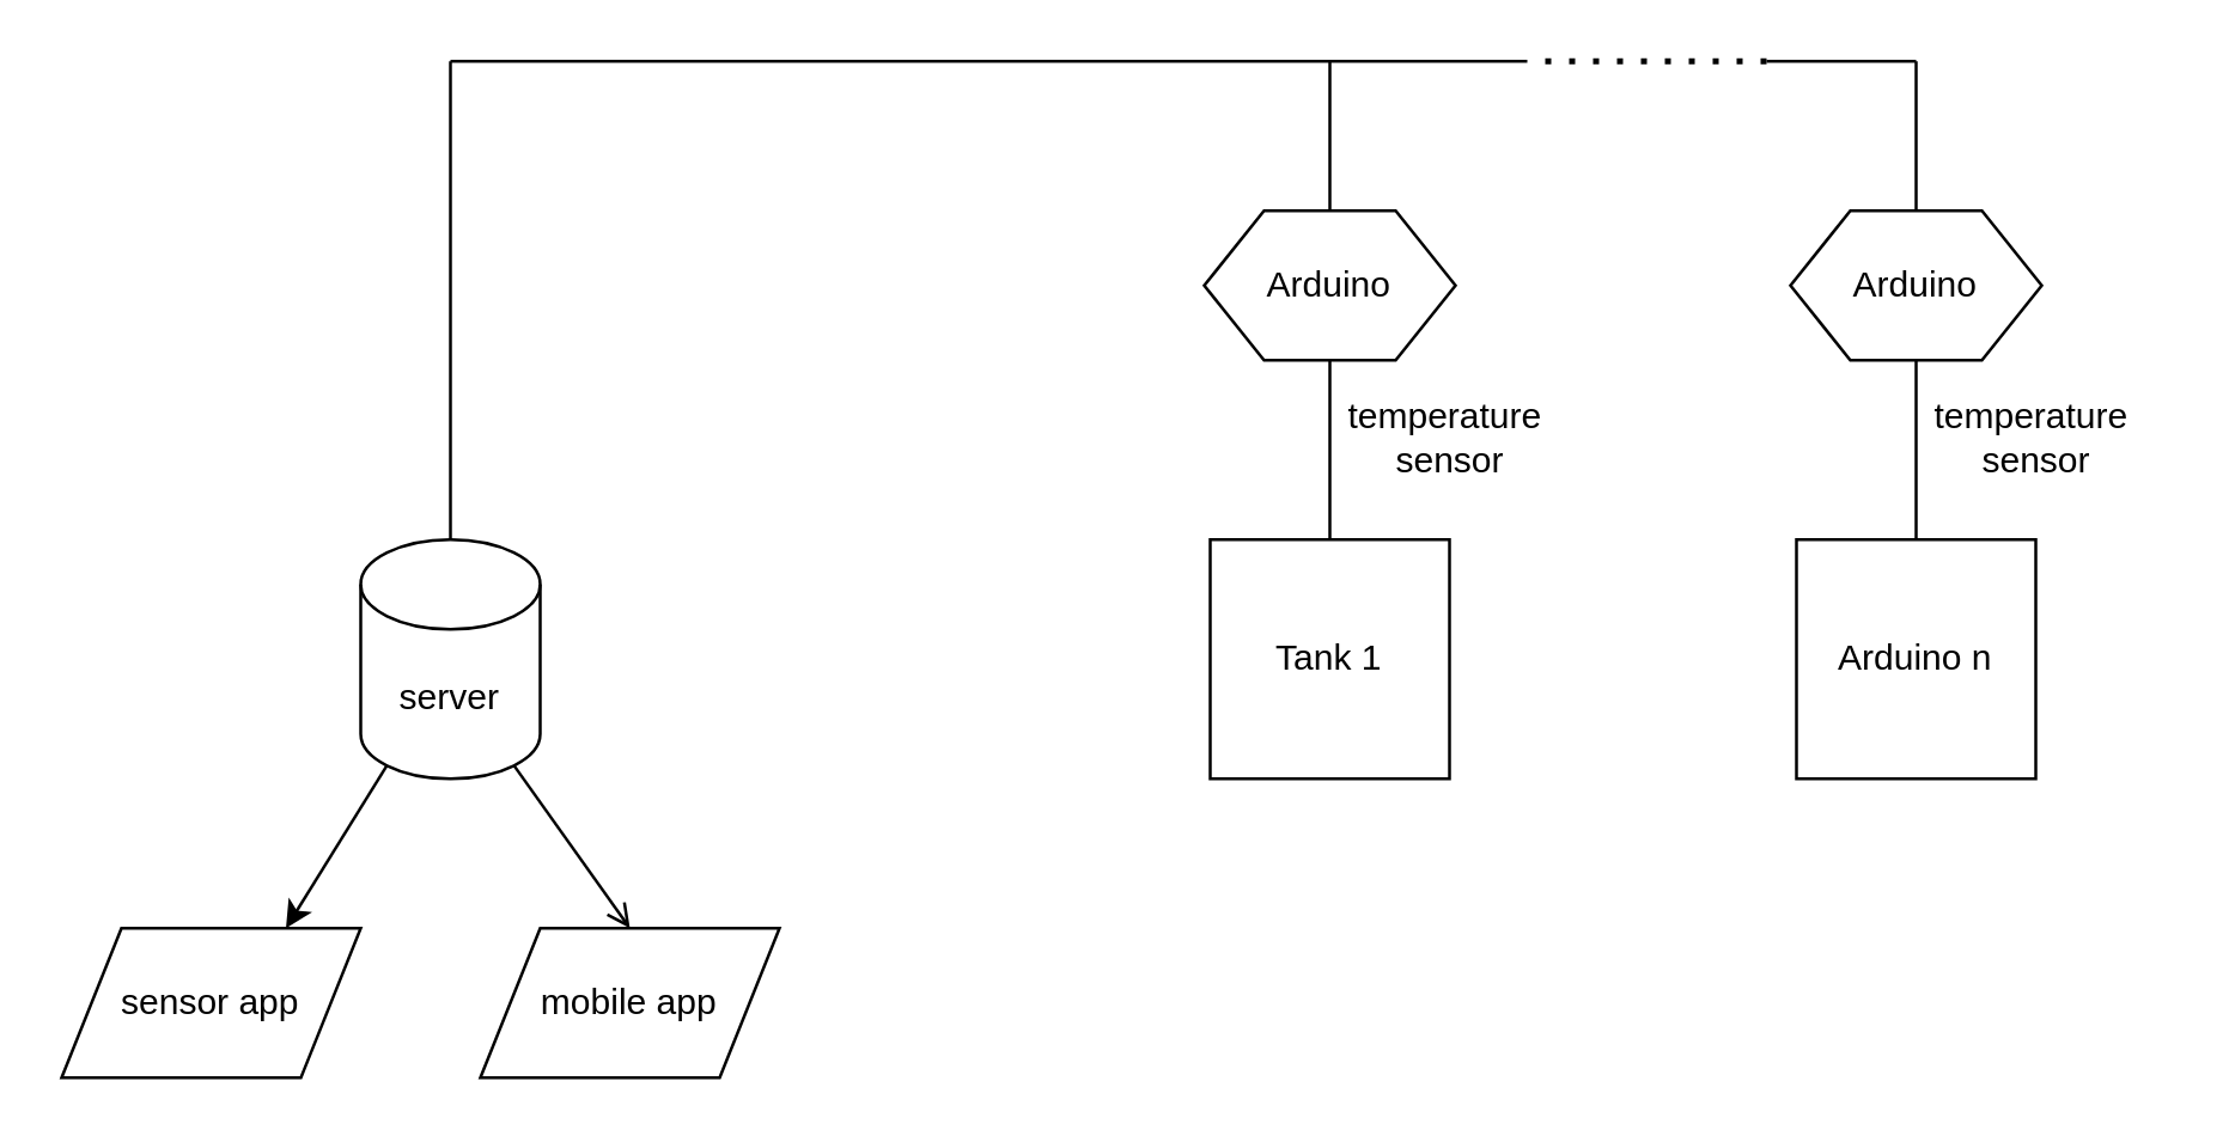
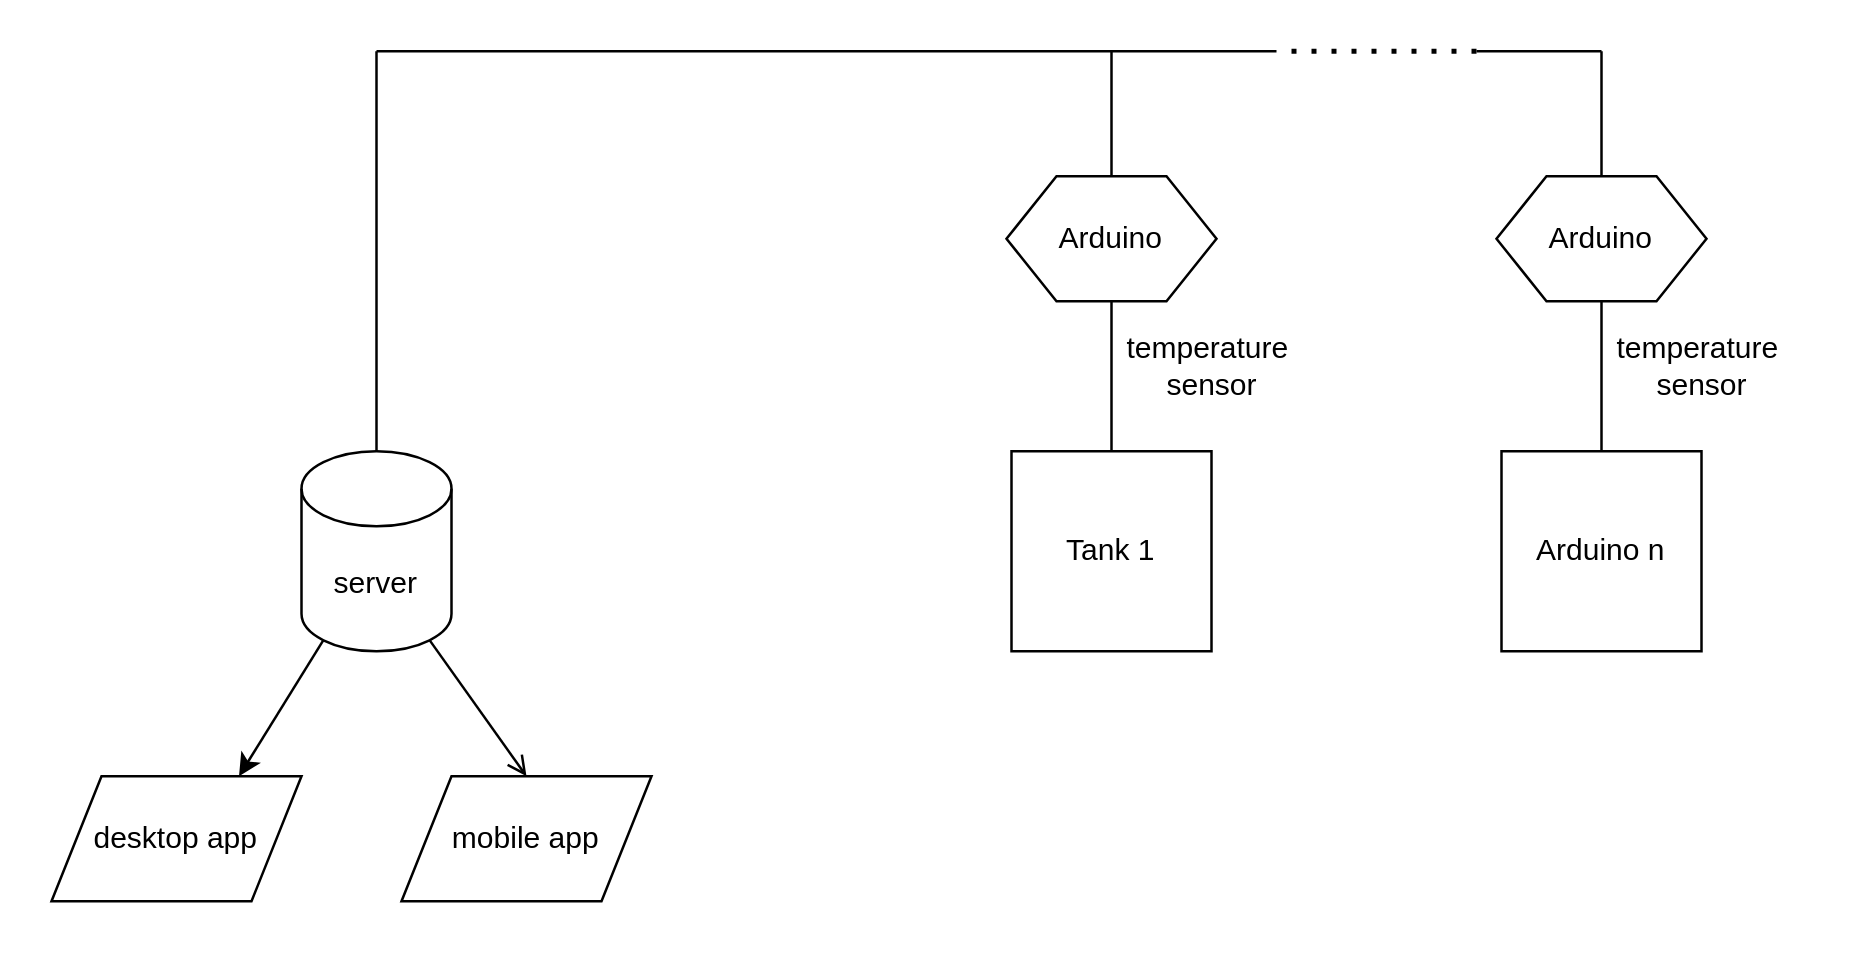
  <mxCell id="0" />
  <mxCell id="1" parent="0" />
  <mxCell id="2" value="Tank 1" style="whiteSpace=wrap;html=1;aspect=fixed;" vertex="1" parent="1"><mxGeometry x="404" y="180" width="80" height="80" as="geometry" /></mxCell>
  <mxCell id="3" value="server" style="shape=cylinder3;whiteSpace=wrap;html=1;boundedLbl=1;backgroundOutline=1;size=15;" vertex="1" parent="1"><mxGeometry x="120" y="180" width="60" height="80" as="geometry" /></mxCell>
- <mxCell id="4" value="sensor app" style="shape=parallelogram;perimeter=parallelogramPerimeter;whiteSpace=wrap;html=1;fixedSize=1;" vertex="1" parent="1"><mxGeometry x="20" y="310" width="100" height="50" as="geometry" /></mxCell>
+ <mxCell id="4" value="desktop app" style="shape=parallelogram;perimeter=parallelogramPerimeter;whiteSpace=wrap;html=1;fixedSize=1;" vertex="1" parent="1"><mxGeometry x="20" y="310" width="100" height="50" as="geometry" /></mxCell>
  <mxCell id="5" value="mobile app" style="shape=parallelogram;perimeter=parallelogramPerimeter;whiteSpace=wrap;html=1;fixedSize=1;" vertex="1" parent="1"><mxGeometry x="160" y="310" width="100" height="50" as="geometry" /></mxCell>
  <mxCell id="6" value="Arduino n" style="whiteSpace=wrap;html=1;aspect=fixed;" vertex="1" parent="1"><mxGeometry x="600" y="180" width="80" height="80" as="geometry" /></mxCell>
  <mxCell id="7" value="Arduino" style="shape=hexagon;perimeter=hexagonPerimeter2;whiteSpace=wrap;html=1;fixedSize=1;" vertex="1" parent="1"><mxGeometry x="402" y="70" width="84" height="50" as="geometry" /></mxCell>
  <mxCell id="8" value="" style="endArrow=none;html=1;rounded=0;entryX=0.5;entryY=1;entryDx=0;entryDy=0;" edge="1" parent="1" source="2" target="7"><mxGeometry width="50" height="50" relative="1" as="geometry"><mxPoint x="380" y="260" as="sourcePoint" /><mxPoint x="430" y="210" as="targetPoint" /></mxGeometry></mxCell>
  <mxCell id="9" value="" style="endArrow=none;html=1;rounded=0;exitX=0.5;exitY=0;exitDx=0;exitDy=0;exitPerimeter=0;" edge="1" parent="1" source="3"><mxGeometry width="50" height="50" relative="1" as="geometry"><mxPoint x="380" y="260" as="sourcePoint" /><mxPoint x="150" y="20" as="targetPoint" /></mxGeometry></mxCell>
  <mxCell id="10" value="" style="endArrow=none;html=1;rounded=0;" edge="1" parent="1"><mxGeometry width="50" height="50" relative="1" as="geometry"><mxPoint x="150" y="20" as="sourcePoint" /><mxPoint x="510" y="20" as="targetPoint" /></mxGeometry></mxCell>
  <mxCell id="11" value="" style="endArrow=none;dashed=1;html=1;dashPattern=1 3;strokeWidth=2;rounded=0;" edge="1" parent="1"><mxGeometry width="50" height="50" relative="1" as="geometry"><mxPoint x="590" y="20" as="sourcePoint" /><mxPoint x="510" y="20" as="targetPoint" /></mxGeometry></mxCell>
  <mxCell id="12" value="" style="endArrow=none;html=1;rounded=0;" edge="1" parent="1"><mxGeometry width="50" height="50" relative="1" as="geometry"><mxPoint x="590" y="20" as="sourcePoint" /><mxPoint x="640" y="20" as="targetPoint" /></mxGeometry></mxCell>
  <mxCell id="13" value="" style="endArrow=none;html=1;rounded=0;exitX=0.5;exitY=0;exitDx=0;exitDy=0;" edge="1" parent="1" source="16"><mxGeometry width="50" height="50" relative="1" as="geometry"><mxPoint x="380" y="260" as="sourcePoint" /><mxPoint x="640" y="20" as="targetPoint" /></mxGeometry></mxCell>
  <mxCell id="14" value="" style="endArrow=none;html=1;rounded=0;exitX=0.5;exitY=0;exitDx=0;exitDy=0;" edge="1" parent="1" source="7"><mxGeometry width="50" height="50" relative="1" as="geometry"><mxPoint x="380" y="260" as="sourcePoint" /><mxPoint x="444" y="20" as="targetPoint" /></mxGeometry></mxCell>
  <mxCell id="15" value="" style="endArrow=none;html=1;rounded=0;exitX=0.5;exitY=0;exitDx=0;exitDy=0;" edge="1" parent="1" source="6" target="16"><mxGeometry width="50" height="50" relative="1" as="geometry"><mxPoint x="640" y="180" as="sourcePoint" /><mxPoint x="640" y="20" as="targetPoint" /></mxGeometry></mxCell>
  <mxCell id="16" value="Arduino" style="shape=hexagon;perimeter=hexagonPerimeter2;whiteSpace=wrap;html=1;fixedSize=1;" vertex="1" parent="1"><mxGeometry x="598" y="70" width="84" height="50" as="geometry" /></mxCell>
  <mxCell id="17" value="temperature&amp;nbsp;&lt;div&gt;sensor&lt;/div&gt;" style="text;html=1;align=center;verticalAlign=middle;resizable=0;points=[];autosize=1;strokeColor=none;fillColor=none;" vertex="1" parent="1"><mxGeometry x="439" y="126" width="90" height="40" as="geometry" /></mxCell>
  <mxCell id="18" value="temperature&amp;nbsp;&lt;div&gt;sensor&lt;/div&gt;" style="text;html=1;align=center;verticalAlign=middle;resizable=0;points=[];autosize=1;strokeColor=none;fillColor=none;" vertex="1" parent="1"><mxGeometry x="635" y="126" width="90" height="40" as="geometry" /></mxCell>
  <mxCell id="19" value="" style="endArrow=classic;html=1;rounded=0;exitX=0.145;exitY=1;exitDx=0;exitDy=-4.35;exitPerimeter=0;entryX=0.75;entryY=0;entryDx=0;entryDy=0;" edge="1" parent="1" source="3" target="4"><mxGeometry width="50" height="50" relative="1" as="geometry"><mxPoint x="180" y="260" as="sourcePoint" /><mxPoint x="230" y="210" as="targetPoint" /></mxGeometry></mxCell>
  <mxCell id="20" value="" style="endArrow=open;html=1;rounded=0;exitX=0.855;exitY=1;exitDx=0;exitDy=-4.35;exitPerimeter=0;entryX=0.5;entryY=0;entryDx=0;entryDy=0;" edge="1" parent="1" source="3" target="5"><mxGeometry width="50" height="50" relative="1" as="geometry"><mxPoint x="180" y="260" as="sourcePoint" /><mxPoint x="230" y="210" as="targetPoint" /></mxGeometry></mxCell>
